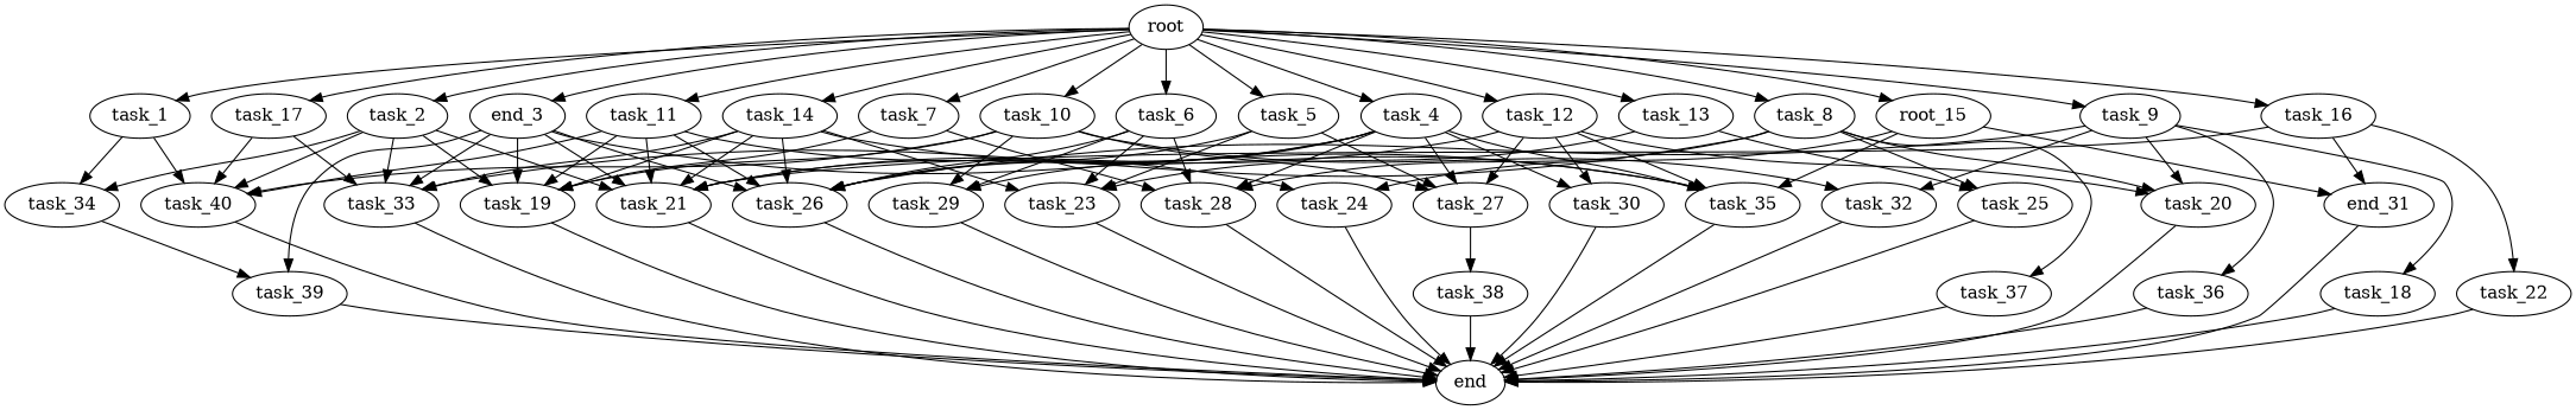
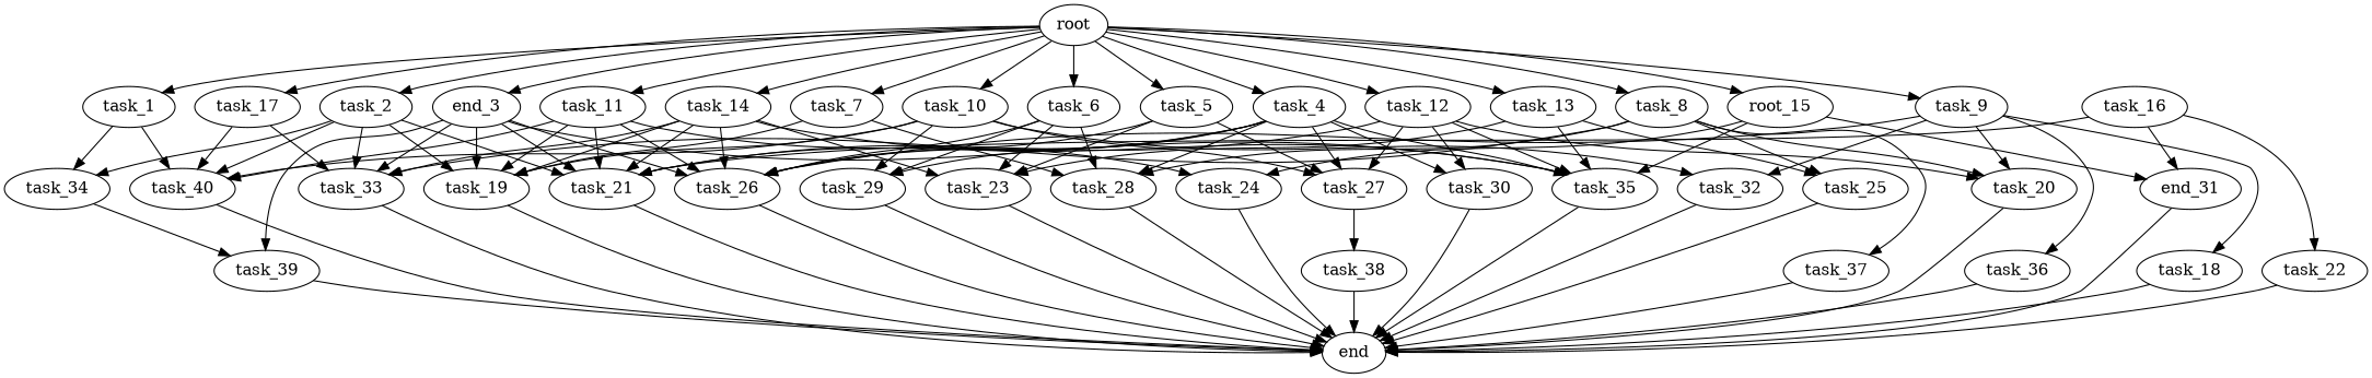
  digraph {
    root
    task_1
    task_2
    n4 [label=end_3]
    task_4
    task_5
    task_6
    task_7
    task_8
    task_9
    task_10
    task_11
    task_12
    task_13
    task_14
    n16 [label=root_15]
    task_16
    task_17
    task_34
    task_40
    task_19
    task_21
    task_33
    task_26
    task_35
    task_39
    task_27
    task_28
    task_29
    task_30
    task_23
    task_20
    task_25
    task_37
    task_18
    task_32
    task_36
    task_24
    n39 [label=end_31]
    task_22
    end
    task_38
    root -> task_1
    root -> task_2
    root -> n4
    root -> task_4
    root -> task_5
    root -> task_6
    root -> task_7
    root -> task_8
    root -> task_9
    root -> task_10
    root -> task_11
    root -> task_12
    root -> task_13
    root -> task_14
    root -> n16
-   root -> task_16
    root -> task_17
    task_1 -> task_34
    task_1 -> task_40
    task_2 -> task_34
    task_2 -> task_40
    task_2 -> task_19
    task_2 -> task_21
    task_2 -> task_33
    n4 -> task_19
    n4 -> task_21
    n4 -> task_33
    n4 -> task_26
    n4 -> task_35
    n4 -> task_39
    task_4 -> task_21
    task_4 -> task_26
    task_4 -> task_35
    task_4 -> task_27
    task_4 -> task_28
    task_4 -> task_29
    task_4 -> task_30
    task_5 -> task_26
    task_5 -> task_27
    task_5 -> task_23
    task_6 -> task_26
    task_6 -> task_28
    task_6 -> task_29
    task_6 -> task_23
    task_7 -> task_19
    task_7 -> task_28
    task_8 -> task_33
    task_8 -> task_28
    task_8 -> task_20
    task_8 -> task_25
    task_8 -> task_37
    task_9 -> task_26
    task_9 -> task_20
    task_9 -> task_18
    task_9 -> task_32
    task_9 -> task_36
    task_10 -> task_40
    task_10 -> task_19
    task_10 -> task_27
    task_10 -> task_29
    task_10 -> task_32
    task_11 -> task_40
    task_11 -> task_19
    task_11 -> task_21
    task_11 -> task_26
    task_11 -> task_24
    task_12 -> task_21
    task_12 -> task_35
    task_12 -> task_27
    task_12 -> task_30
    task_12 -> task_20
+   task_13 -> task_35
    task_13 -> task_23
    task_13 -> task_25
    task_14 -> task_19
    task_14 -> task_21
    task_14 -> task_33
    task_14 -> task_26
    task_14 -> task_35
    task_14 -> task_23
    n16 -> task_35
    n16 -> task_24
    n16 -> n39
    task_16 -> task_21
    task_16 -> n39
    task_16 -> task_22
    task_17 -> task_40
    task_17 -> task_33
    task_34 -> task_39
    task_40 -> end
    task_19 -> end
    task_21 -> end
    task_33 -> end
    task_26 -> end
    task_35 -> end
    task_39 -> end
    task_27 -> task_38
    task_28 -> end
    task_29 -> end
    task_30 -> end
    task_23 -> end
    task_20 -> end
    task_25 -> end
    task_37 -> end
    task_18 -> end
    task_32 -> end
    task_36 -> end
    task_24 -> end
    n39 -> end
    task_22 -> end
    task_38 -> end
  }
